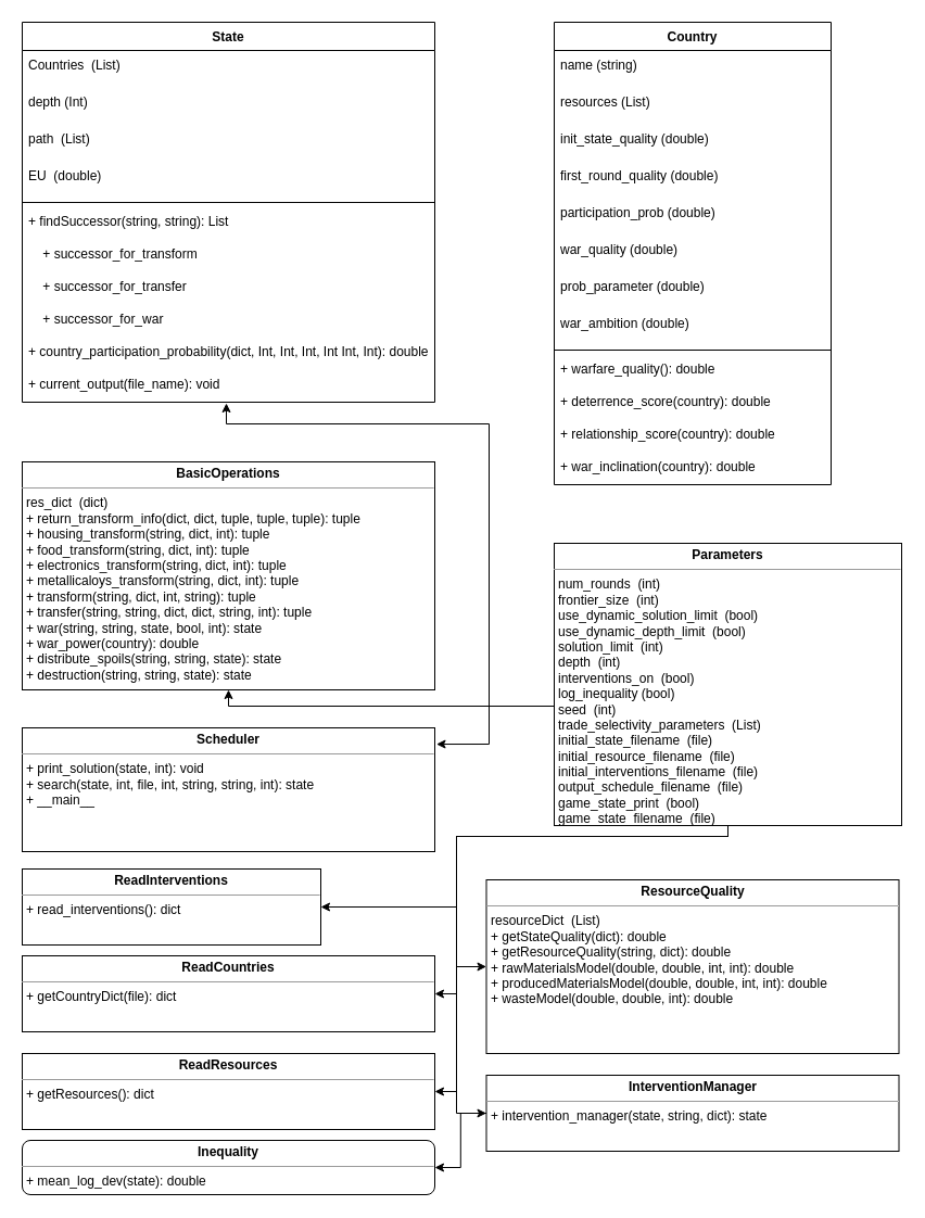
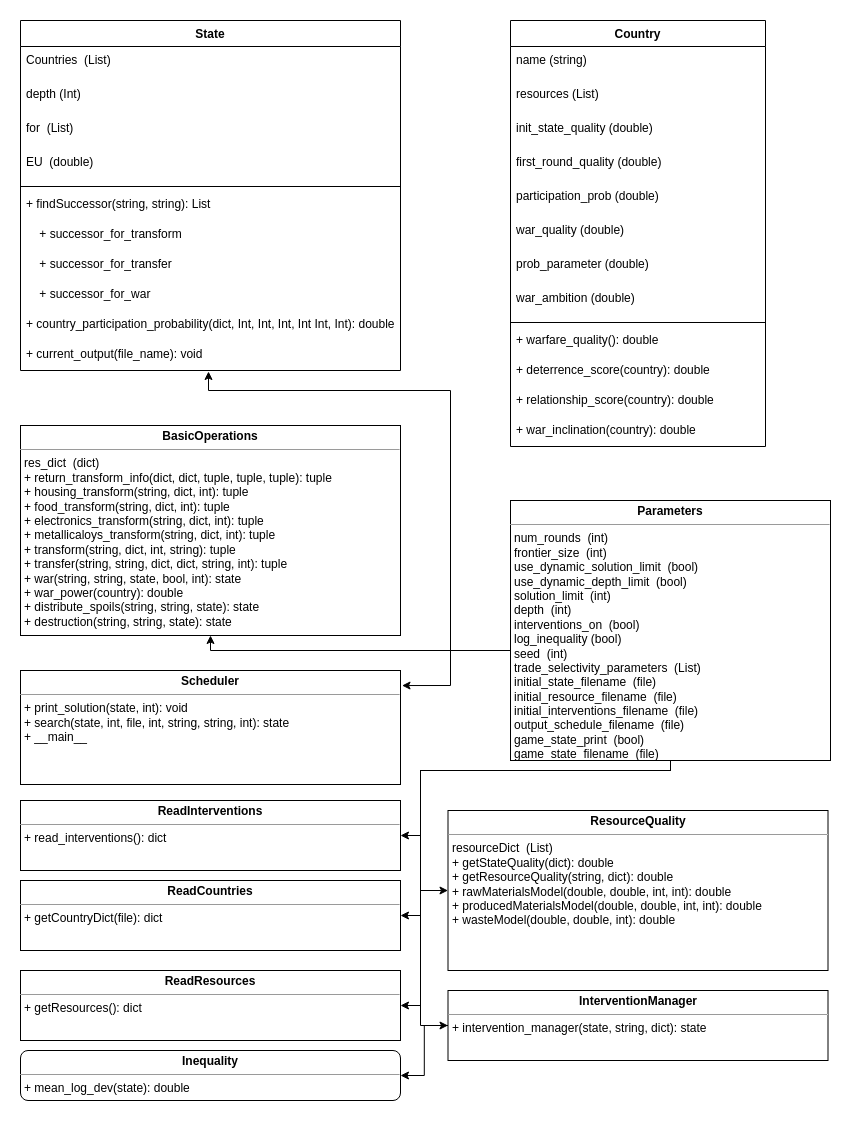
  <mxCell id="0" />
  <mxCell id="1" parent="0" />
  <mxCell id="2" value="State" style="swimlane;fontStyle=1;align=center;verticalAlign=top;childLayout=stackLayout;horizontal=1;startSize=26;horizontalStack=0;resizeParent=1;resizeParentMax=0;resizeLast=0;collapsible=1;marginBottom=0;" vertex="1" parent="1"><mxGeometry x="20" width="380" height="350" as="geometry" y="20" /></mxCell>
  <mxCell id="3" value="Countries  (List)" style="text;strokeColor=none;fillColor=none;align=left;verticalAlign=top;spacingLeft=4;spacingRight=4;overflow=hidden;rotatable=0;points=[[0,0.5],[1,0.5]];portConstraint=eastwest;" vertex="1" parent="2"><mxGeometry y="26" width="380" height="34" as="geometry" /></mxCell>
  <mxCell id="4" value="depth (Int)" style="text;strokeColor=none;fillColor=none;align=left;verticalAlign=top;spacingLeft=4;spacingRight=4;overflow=hidden;rotatable=0;points=[[0,0.5],[1,0.5]];portConstraint=eastwest;" vertex="1" parent="2"><mxGeometry y="60" width="380" height="34" as="geometry" /></mxCell>
- <mxCell id="5" value="path  (List)" style="text;strokeColor=none;fillColor=none;align=left;verticalAlign=top;spacingLeft=4;spacingRight=4;overflow=hidden;rotatable=0;points=[[0,0.5],[1,0.5]];portConstraint=eastwest;" vertex="1" parent="2"><mxGeometry y="94" width="380" height="34" as="geometry" /></mxCell>
+ <mxCell id="5" value="for  (List)" style="text;strokeColor=none;fillColor=none;align=left;verticalAlign=top;spacingLeft=4;spacingRight=4;overflow=hidden;rotatable=0;points=[[0,0.5],[1,0.5]];portConstraint=eastwest;" vertex="1" parent="2"><mxGeometry y="94" width="380" height="34" as="geometry" /></mxCell>
  <mxCell id="6" value="EU  (double)" style="text;strokeColor=none;fillColor=none;align=left;verticalAlign=top;spacingLeft=4;spacingRight=4;overflow=hidden;rotatable=0;points=[[0,0.5],[1,0.5]];portConstraint=eastwest;" vertex="1" parent="2"><mxGeometry y="128" width="380" height="34" as="geometry" /></mxCell>
  <mxCell id="7" value="" style="line;strokeWidth=1;fillColor=none;align=left;verticalAlign=middle;spacingTop=-1;spacingLeft=3;spacingRight=3;rotatable=0;labelPosition=right;points=[];portConstraint=eastwest;" vertex="1" parent="2"><mxGeometry y="162" width="380" height="8" as="geometry" /></mxCell>
  <mxCell id="8" value="+ findSuccessor(string, string): List" style="text;strokeColor=none;fillColor=none;align=left;verticalAlign=top;spacingLeft=4;spacingRight=4;overflow=hidden;rotatable=0;points=[[0,0.5],[1,0.5]];portConstraint=eastwest;" vertex="1" parent="2"><mxGeometry y="170" width="380" height="30" as="geometry" /></mxCell>
  <mxCell id="9" value="    + successor_for_transform" style="text;strokeColor=none;fillColor=none;align=left;verticalAlign=top;spacingLeft=4;spacingRight=4;overflow=hidden;rotatable=0;points=[[0,0.5],[1,0.5]];portConstraint=eastwest;" vertex="1" parent="2"><mxGeometry y="200" width="380" height="30" as="geometry" /></mxCell>
  <mxCell id="10" value="    + successor_for_transfer" style="text;strokeColor=none;fillColor=none;align=left;verticalAlign=top;spacingLeft=4;spacingRight=4;overflow=hidden;rotatable=0;points=[[0,0.5],[1,0.5]];portConstraint=eastwest;" vertex="1" parent="2"><mxGeometry y="230" width="380" height="30" as="geometry" /></mxCell>
  <mxCell id="11" value="    + successor_for_war" style="text;strokeColor=none;fillColor=none;align=left;verticalAlign=top;spacingLeft=4;spacingRight=4;overflow=hidden;rotatable=0;points=[[0,0.5],[1,0.5]];portConstraint=eastwest;" vertex="1" parent="2"><mxGeometry y="260" width="380" height="30" as="geometry" /></mxCell>
  <mxCell id="12" value="+ country_participation_probability(dict, Int, Int, Int, Int Int, Int): double" style="text;strokeColor=none;fillColor=none;align=left;verticalAlign=top;spacingLeft=4;spacingRight=4;overflow=hidden;rotatable=0;points=[[0,0.5],[1,0.5]];portConstraint=eastwest;" vertex="1" parent="2"><mxGeometry y="290" width="380" height="30" as="geometry" /></mxCell>
  <mxCell id="13" value="+ current_output(file_name): void" style="text;strokeColor=none;fillColor=none;align=left;verticalAlign=top;spacingLeft=4;spacingRight=4;overflow=hidden;rotatable=0;points=[[0,0.5],[1,0.5]];portConstraint=eastwest;" vertex="1" parent="2"><mxGeometry y="320" width="380" height="30" as="geometry" /></mxCell>
  <mxCell id="14" value="Country" style="swimlane;fontStyle=1;align=center;verticalAlign=top;childLayout=stackLayout;horizontal=1;startSize=26;horizontalStack=0;resizeParent=1;resizeParentMax=0;resizeLast=0;collapsible=1;marginBottom=0;" vertex="1" parent="1"><mxGeometry x="510" width="255" height="426" as="geometry" y="20" /></mxCell>
  <mxCell id="15" value="name (string)" style="text;strokeColor=none;fillColor=none;align=left;verticalAlign=top;spacingLeft=4;spacingRight=4;overflow=hidden;rotatable=0;points=[[0,0.5],[1,0.5]];portConstraint=eastwest;" vertex="1" parent="14"><mxGeometry y="26" width="255" height="34" as="geometry" /></mxCell>
  <mxCell id="16" value="resources (List)" style="text;strokeColor=none;fillColor=none;align=left;verticalAlign=top;spacingLeft=4;spacingRight=4;overflow=hidden;rotatable=0;points=[[0,0.5],[1,0.5]];portConstraint=eastwest;" vertex="1" parent="14"><mxGeometry y="60" width="255" height="34" as="geometry" /></mxCell>
  <mxCell id="17" value="init_state_quality (double)" style="text;strokeColor=none;fillColor=none;align=left;verticalAlign=top;spacingLeft=4;spacingRight=4;overflow=hidden;rotatable=0;points=[[0,0.5],[1,0.5]];portConstraint=eastwest;" vertex="1" parent="14"><mxGeometry y="94" width="255" height="34" as="geometry" /></mxCell>
  <mxCell id="18" value="first_round_quality (double)" style="text;strokeColor=none;fillColor=none;align=left;verticalAlign=top;spacingLeft=4;spacingRight=4;overflow=hidden;rotatable=0;points=[[0,0.5],[1,0.5]];portConstraint=eastwest;" vertex="1" parent="14"><mxGeometry y="128" width="255" height="34" as="geometry" /></mxCell>
  <mxCell id="19" value="participation_prob (double)" style="text;strokeColor=none;fillColor=none;align=left;verticalAlign=top;spacingLeft=4;spacingRight=4;overflow=hidden;rotatable=0;points=[[0,0.5],[1,0.5]];portConstraint=eastwest;" vertex="1" parent="14"><mxGeometry y="162" width="255" height="34" as="geometry" /></mxCell>
  <mxCell id="20" value="war_quality (double)" style="text;strokeColor=none;fillColor=none;align=left;verticalAlign=top;spacingLeft=4;spacingRight=4;overflow=hidden;rotatable=0;points=[[0,0.5],[1,0.5]];portConstraint=eastwest;" vertex="1" parent="14"><mxGeometry y="196" width="255" height="34" as="geometry" /></mxCell>
  <mxCell id="21" value="prob_parameter (double)" style="text;strokeColor=none;fillColor=none;align=left;verticalAlign=top;spacingLeft=4;spacingRight=4;overflow=hidden;rotatable=0;points=[[0,0.5],[1,0.5]];portConstraint=eastwest;" vertex="1" parent="14"><mxGeometry y="230" width="255" height="34" as="geometry" /></mxCell>
  <mxCell id="22" value="war_ambition (double)" style="text;strokeColor=none;fillColor=none;align=left;verticalAlign=top;spacingLeft=4;spacingRight=4;overflow=hidden;rotatable=0;points=[[0,0.5],[1,0.5]];portConstraint=eastwest;" vertex="1" parent="14"><mxGeometry y="264" width="255" height="34" as="geometry" /></mxCell>
  <mxCell id="23" value="" style="line;strokeWidth=1;fillColor=none;align=left;verticalAlign=middle;spacingTop=-1;spacingLeft=3;spacingRight=3;rotatable=0;labelPosition=right;points=[];portConstraint=eastwest;" vertex="1" parent="14"><mxGeometry y="298" width="255" height="8" as="geometry" /></mxCell>
  <mxCell id="24" value="+ warfare_quality(): double" style="text;strokeColor=none;fillColor=none;align=left;verticalAlign=top;spacingLeft=4;spacingRight=4;overflow=hidden;rotatable=0;points=[[0,0.5],[1,0.5]];portConstraint=eastwest;" vertex="1" parent="14"><mxGeometry y="306" width="255" height="30" as="geometry" /></mxCell>
  <mxCell id="25" value="+ deterrence_score(country): double " style="text;strokeColor=none;fillColor=none;align=left;verticalAlign=top;spacingLeft=4;spacingRight=4;overflow=hidden;rotatable=0;points=[[0,0.5],[1,0.5]];portConstraint=eastwest;" vertex="1" parent="14"><mxGeometry y="336" width="255" height="30" as="geometry" /></mxCell>
  <mxCell id="26" value="+ relationship_score(country): double" style="text;strokeColor=none;fillColor=none;align=left;verticalAlign=top;spacingLeft=4;spacingRight=4;overflow=hidden;rotatable=0;points=[[0,0.5],[1,0.5]];portConstraint=eastwest;" vertex="1" parent="14"><mxGeometry y="366" width="255" height="30" as="geometry" /></mxCell>
  <mxCell id="27" value="+ war_inclination(country): double" style="text;strokeColor=none;fillColor=none;align=left;verticalAlign=top;spacingLeft=4;spacingRight=4;overflow=hidden;rotatable=0;points=[[0,0.5],[1,0.5]];portConstraint=eastwest;" vertex="1" parent="14"><mxGeometry y="396" width="255" height="30" as="geometry" /></mxCell>
  <mxCell id="28" value="&lt;p style=&quot;margin: 0px ; margin-top: 4px ; text-align: center&quot;&gt;&lt;b&gt;Scheduler&lt;/b&gt;&lt;/p&gt;&lt;hr size=&quot;1&quot;&gt;&lt;p style=&quot;margin: 0px ; margin-left: 4px&quot;&gt;&lt;span&gt;+ print_solution(state, int): void&lt;/span&gt;&lt;br&gt;&lt;/p&gt;&lt;p style=&quot;margin: 0px ; margin-left: 4px&quot;&gt;+ search(state, int, file, int, string, string, int): state&lt;/p&gt;&lt;p style=&quot;margin: 0px ; margin-left: 4px&quot;&gt;+ __main__&lt;/p&gt;" style="verticalAlign=top;align=left;overflow=fill;fontSize=12;fontFamily=Helvetica;html=1;" vertex="1" parent="1"><mxGeometry x="20" y="670" width="380" height="114" as="geometry" /></mxCell>
- <mxCell id="29" value="&lt;p style=&quot;margin: 0px ; margin-top: 4px ; text-align: center&quot;&gt;&lt;b&gt;ReadInterventions&lt;/b&gt;&lt;/p&gt;&lt;hr size=&quot;1&quot;&gt;&lt;p style=&quot;margin: 0px ; margin-left: 4px&quot;&gt;&lt;span&gt;+ read_interventions(): dict&lt;/span&gt;&lt;/p&gt;" style="verticalAlign=top;align=left;overflow=fill;fontSize=12;fontFamily=Helvetica;html=1;" vertex="1" parent="1"><mxGeometry x="20" y="800" width="275" height="70" as="geometry" /></mxCell>
+ <mxCell id="29" value="&lt;p style=&quot;margin: 0px ; margin-top: 4px ; text-align: center&quot;&gt;&lt;b&gt;ReadInterventions&lt;/b&gt;&lt;/p&gt;&lt;hr size=&quot;1&quot;&gt;&lt;p style=&quot;margin: 0px ; margin-left: 4px&quot;&gt;&lt;span&gt;+ read_interventions(): dict&lt;/span&gt;&lt;/p&gt;" style="verticalAlign=top;align=left;overflow=fill;fontSize=12;fontFamily=Helvetica;html=1;" vertex="1" parent="1"><mxGeometry x="20" y="800" width="380" height="70" as="geometry" /></mxCell>
  <mxCell id="30" value="&lt;p style=&quot;margin: 0px ; margin-top: 4px ; text-align: center&quot;&gt;&lt;b&gt;ReadCountries&lt;/b&gt;&lt;/p&gt;&lt;hr size=&quot;1&quot;&gt;&lt;p style=&quot;margin: 0px ; margin-left: 4px&quot;&gt;&lt;span&gt;+ getCountryDict(file): dict&lt;/span&gt;&lt;/p&gt;" style="verticalAlign=top;align=left;overflow=fill;fontSize=12;fontFamily=Helvetica;html=1;" vertex="1" parent="1"><mxGeometry x="20" y="880" width="380" height="70" as="geometry" /></mxCell>
  <mxCell id="31" value="&lt;p style=&quot;margin: 0px ; margin-top: 4px ; text-align: center&quot;&gt;&lt;b&gt;ReadResources&lt;/b&gt;&lt;br&gt;&lt;/p&gt;&lt;hr size=&quot;1&quot;&gt;&lt;p style=&quot;margin: 0px ; margin-left: 4px&quot;&gt;&lt;span&gt;+ getResources(): dict&lt;/span&gt;&lt;/p&gt;" style="verticalAlign=top;align=left;overflow=fill;fontSize=12;fontFamily=Helvetica;html=1;" vertex="1" parent="1"><mxGeometry x="20" y="970" width="380" height="70" as="geometry" /></mxCell>
  <mxCell id="32" value="&lt;p style=&quot;margin: 0px ; margin-top: 4px ; text-align: center&quot;&gt;&lt;b&gt;ResourceQuality&lt;/b&gt;&lt;br&gt;&lt;/p&gt;&lt;hr size=&quot;1&quot;&gt;&lt;p style=&quot;margin: 0px ; margin-left: 4px&quot;&gt;&lt;span&gt;resourceDict&amp;nbsp; (List)&lt;/span&gt;&lt;/p&gt;&lt;p style=&quot;margin: 0px ; margin-left: 4px&quot;&gt;&lt;span&gt;+ getStateQuality(dict): double&lt;/span&gt;&lt;/p&gt;&lt;p style=&quot;margin: 0px ; margin-left: 4px&quot;&gt;&lt;span&gt;+ getResourceQuality(string, dict): double&lt;/span&gt;&lt;/p&gt;&lt;p style=&quot;margin: 0px ; margin-left: 4px&quot;&gt;&lt;span&gt;+ rawMaterialsModel(double, double, int, int): double&lt;/span&gt;&lt;/p&gt;&lt;p style=&quot;margin: 0px ; margin-left: 4px&quot;&gt;&lt;span&gt;+ producedMaterialsModel(double, double, int, int): double&lt;/span&gt;&lt;/p&gt;&lt;p style=&quot;margin: 0px ; margin-left: 4px&quot;&gt;&lt;span&gt;+ wasteModel(double, double, int): double&lt;/span&gt;&lt;/p&gt;" style="verticalAlign=top;align=left;overflow=fill;fontSize=12;fontFamily=Helvetica;html=1;" vertex="1" parent="1"><mxGeometry x="447.5" y="810" width="380" height="160" as="geometry" /></mxCell>
  <mxCell id="33" style="edgeStyle=orthogonalEdgeStyle;rounded=0;orthogonalLoop=1;jettySize=auto;html=1;entryX=1;entryY=0.5;entryDx=0;entryDy=0;" edge="1" parent="1" source="34" target="45"><mxGeometry relative="1" as="geometry" /></mxCell>
  <mxCell id="34" value="&lt;p style=&quot;margin: 0px ; margin-top: 4px ; text-align: center&quot;&gt;&lt;b&gt;InterventionManager&lt;/b&gt;&lt;br&gt;&lt;/p&gt;&lt;hr size=&quot;1&quot;&gt;&lt;p style=&quot;margin: 0px ; margin-left: 4px&quot;&gt;&lt;span&gt;+ intervention_manager(state, string, dict): state&lt;/span&gt;&lt;/p&gt;" style="verticalAlign=top;align=left;overflow=fill;fontSize=12;fontFamily=Helvetica;html=1;" vertex="1" parent="1"><mxGeometry x="447.5" y="990" width="380" height="70" as="geometry" /></mxCell>
  <mxCell id="35" value="&lt;p style=&quot;margin: 0px ; margin-top: 4px ; text-align: center&quot;&gt;&lt;b&gt;BasicOperations&lt;/b&gt;&lt;br&gt;&lt;/p&gt;&lt;hr size=&quot;1&quot;&gt;&lt;p style=&quot;margin: 0px ; margin-left: 4px&quot;&gt;&lt;span&gt;res_dict&amp;nbsp; (dict)&lt;/span&gt;&lt;/p&gt;&lt;p style=&quot;margin: 0px ; margin-left: 4px&quot;&gt;&lt;span&gt;+ return_transform_info(dict, dict, tuple, tuple, tuple): tuple&lt;/span&gt;&lt;/p&gt;&lt;p style=&quot;margin: 0px ; margin-left: 4px&quot;&gt;&lt;span&gt;+ housing_transform(string, dict, int): tuple&lt;/span&gt;&lt;/p&gt;&lt;p style=&quot;margin: 0px ; margin-left: 4px&quot;&gt;+ food_transform(string, dict, int): tuple&lt;br&gt;&lt;/p&gt;&lt;p style=&quot;margin: 0px ; margin-left: 4px&quot;&gt;+ electronics_transform(string, dict, int): tuple&lt;br&gt;&lt;/p&gt;&lt;p style=&quot;margin: 0px ; margin-left: 4px&quot;&gt;+ metallicaloys_transform(string, dict, int): tuple&lt;br&gt;&lt;/p&gt;&lt;p style=&quot;margin: 0px ; margin-left: 4px&quot;&gt;+ transform(string, dict, int, string): tuple&lt;br&gt;&lt;/p&gt;&lt;p style=&quot;margin: 0px ; margin-left: 4px&quot;&gt;+ transfer(string, string, dict, dict, string, int): tuple&lt;/p&gt;&lt;p style=&quot;margin: 0px ; margin-left: 4px&quot;&gt;+ war(string, string, state, bool, int): state&lt;/p&gt;&lt;p style=&quot;margin: 0px ; margin-left: 4px&quot;&gt;+ war_power(country): double&lt;/p&gt;&lt;p style=&quot;margin: 0px ; margin-left: 4px&quot;&gt;+ distribute_spoils(string, string, state): state&lt;/p&gt;&lt;p style=&quot;margin: 0px ; margin-left: 4px&quot;&gt;+ destruction(string, string, state): state&lt;/p&gt;" style="verticalAlign=top;align=left;overflow=fill;fontSize=12;fontFamily=Helvetica;html=1;" vertex="1" parent="1"><mxGeometry x="20" y="425" width="380" height="210" as="geometry" /></mxCell>
  <mxCell id="36" style="edgeStyle=orthogonalEdgeStyle;rounded=0;orthogonalLoop=1;jettySize=auto;html=1;" edge="1" parent="1" source="44"><mxGeometry relative="1" as="geometry"><mxPoint x="208" y="371" as="targetPoint" /><Array as="points"><mxPoint x="450" y="650" /><mxPoint x="450" y="390" /><mxPoint x="208" y="390" /></Array></mxGeometry></mxCell>
  <mxCell id="37" style="edgeStyle=orthogonalEdgeStyle;rounded=0;orthogonalLoop=1;jettySize=auto;html=1;entryX=0.5;entryY=1;entryDx=0;entryDy=0;" edge="1" parent="1" source="44" target="35"><mxGeometry relative="1" as="geometry"><mxPoint x="360" y="660" as="targetPoint" /><Array as="points"><mxPoint x="210" y="650" /></Array></mxGeometry></mxCell>
  <mxCell id="38" style="edgeStyle=orthogonalEdgeStyle;rounded=0;orthogonalLoop=1;jettySize=auto;html=1;entryX=1.004;entryY=0.132;entryDx=0;entryDy=0;entryPerimeter=0;" edge="1" parent="1" source="44" target="28"><mxGeometry relative="1" as="geometry"><Array as="points"><mxPoint x="450" y="650" /><mxPoint x="450" y="685" /></Array></mxGeometry></mxCell>
  <mxCell id="39" style="edgeStyle=orthogonalEdgeStyle;rounded=0;orthogonalLoop=1;jettySize=auto;html=1;entryX=1;entryY=0.5;entryDx=0;entryDy=0;" edge="1" parent="1" source="44" target="29"><mxGeometry relative="1" as="geometry"><mxPoint x="430" y="800" as="targetPoint" /><Array as="points"><mxPoint x="670" y="770" /><mxPoint x="420" y="770" /><mxPoint x="420" y="835" /></Array></mxGeometry></mxCell>
  <mxCell id="40" style="edgeStyle=orthogonalEdgeStyle;rounded=0;orthogonalLoop=1;jettySize=auto;html=1;entryX=1;entryY=0.5;entryDx=0;entryDy=0;" edge="1" parent="1" source="44" target="30"><mxGeometry relative="1" as="geometry"><Array as="points"><mxPoint x="670" y="770" /><mxPoint x="420" y="770" /><mxPoint x="420" y="915" /></Array></mxGeometry></mxCell>
  <mxCell id="41" style="edgeStyle=orthogonalEdgeStyle;rounded=0;orthogonalLoop=1;jettySize=auto;html=1;entryX=1;entryY=0.5;entryDx=0;entryDy=0;" edge="1" parent="1" source="44" target="31"><mxGeometry relative="1" as="geometry"><Array as="points"><mxPoint x="670" y="770" /><mxPoint x="420" y="770" /><mxPoint x="420" y="1005" /></Array></mxGeometry></mxCell>
  <mxCell id="42" style="edgeStyle=orthogonalEdgeStyle;rounded=0;orthogonalLoop=1;jettySize=auto;html=1;entryX=0;entryY=0.5;entryDx=0;entryDy=0;" edge="1" parent="1" source="44" target="32"><mxGeometry relative="1" as="geometry"><Array as="points"><mxPoint x="670" y="770" /><mxPoint x="420" y="770" /><mxPoint x="420" y="890" /></Array></mxGeometry></mxCell>
  <mxCell id="43" style="edgeStyle=orthogonalEdgeStyle;rounded=0;orthogonalLoop=1;jettySize=auto;html=1;entryX=0;entryY=0.5;entryDx=0;entryDy=0;" edge="1" parent="1" source="44" target="34"><mxGeometry relative="1" as="geometry"><Array as="points"><mxPoint x="670" y="770" /><mxPoint x="420" y="770" /><mxPoint x="420" y="1025" /></Array></mxGeometry></mxCell>
  <mxCell id="44" value="&lt;p style=&quot;margin: 0px ; margin-top: 4px ; text-align: center&quot;&gt;&lt;b&gt;Parameters&lt;/b&gt;&lt;/p&gt;&lt;hr size=&quot;1&quot;&gt;&lt;p style=&quot;margin: 0px ; margin-left: 4px&quot;&gt;num_rounds&amp;nbsp; (int)&lt;/p&gt;&lt;p style=&quot;margin: 0px ; margin-left: 4px&quot;&gt;frontier_size&amp;nbsp; (int)&lt;/p&gt;&lt;p style=&quot;margin: 0px ; margin-left: 4px&quot;&gt;use_dynamic_solution_limit&amp;nbsp; (bool)&lt;/p&gt;&lt;p style=&quot;margin: 0px ; margin-left: 4px&quot;&gt;use_dynamic_depth_limit&amp;nbsp; (bool)&lt;/p&gt;&lt;p style=&quot;margin: 0px ; margin-left: 4px&quot;&gt;solution_limit&amp;nbsp; (int)&lt;/p&gt;&lt;p style=&quot;margin: 0px ; margin-left: 4px&quot;&gt;depth&amp;nbsp; (int)&lt;/p&gt;&lt;p style=&quot;margin: 0px ; margin-left: 4px&quot;&gt;interventions_on&amp;nbsp; (bool)&lt;/p&gt;&lt;p style=&quot;margin: 0px ; margin-left: 4px&quot;&gt;log_inequality (bool)&lt;/p&gt;&lt;p style=&quot;margin: 0px ; margin-left: 4px&quot;&gt;seed&amp;nbsp; (int)&lt;/p&gt;&lt;p style=&quot;margin: 0px ; margin-left: 4px&quot;&gt;trade_selectivity_parameters&amp;nbsp; (List)&lt;/p&gt;&lt;p style=&quot;margin: 0px ; margin-left: 4px&quot;&gt;initial_state_filename&amp;nbsp; (file)&lt;/p&gt;&lt;p style=&quot;margin: 0px ; margin-left: 4px&quot;&gt;initial_resource_filename&amp;nbsp; (file)&lt;/p&gt;&lt;p style=&quot;margin: 0px ; margin-left: 4px&quot;&gt;initial_interventions_filename&amp;nbsp; (file)&lt;/p&gt;&lt;p style=&quot;margin: 0px ; margin-left: 4px&quot;&gt;output_schedule_filename&amp;nbsp; (file)&lt;/p&gt;&lt;p style=&quot;margin: 0px ; margin-left: 4px&quot;&gt;game_state_print&amp;nbsp; (bool)&lt;/p&gt;&lt;p style=&quot;margin: 0px ; margin-left: 4px&quot;&gt;game_state_filename&amp;nbsp; (file)&lt;/p&gt;" style="verticalAlign=top;align=left;overflow=fill;fontSize=12;fontFamily=Helvetica;html=1;" vertex="1" parent="1"><mxGeometry x="510" y="500" width="320" height="260" as="geometry" /></mxCell>
  <mxCell id="45" value="&lt;p style=&quot;margin: 0px ; margin-top: 4px ; text-align: center&quot;&gt;&lt;b&gt;Inequality&lt;/b&gt;&lt;br&gt;&lt;/p&gt;&lt;hr size=&quot;1&quot;&gt;&lt;p style=&quot;margin: 0px ; margin-left: 4px&quot;&gt;&lt;span&gt;+ mean_log_dev(state): double&lt;/span&gt;&lt;/p&gt;" style="verticalAlign=top;align=left;overflow=fill;fontSize=12;fontFamily=Helvetica;html=1;rounded=1;" vertex="1" parent="1"><mxGeometry x="20" y="1050" width="380" height="50" as="geometry" /></mxCell>
